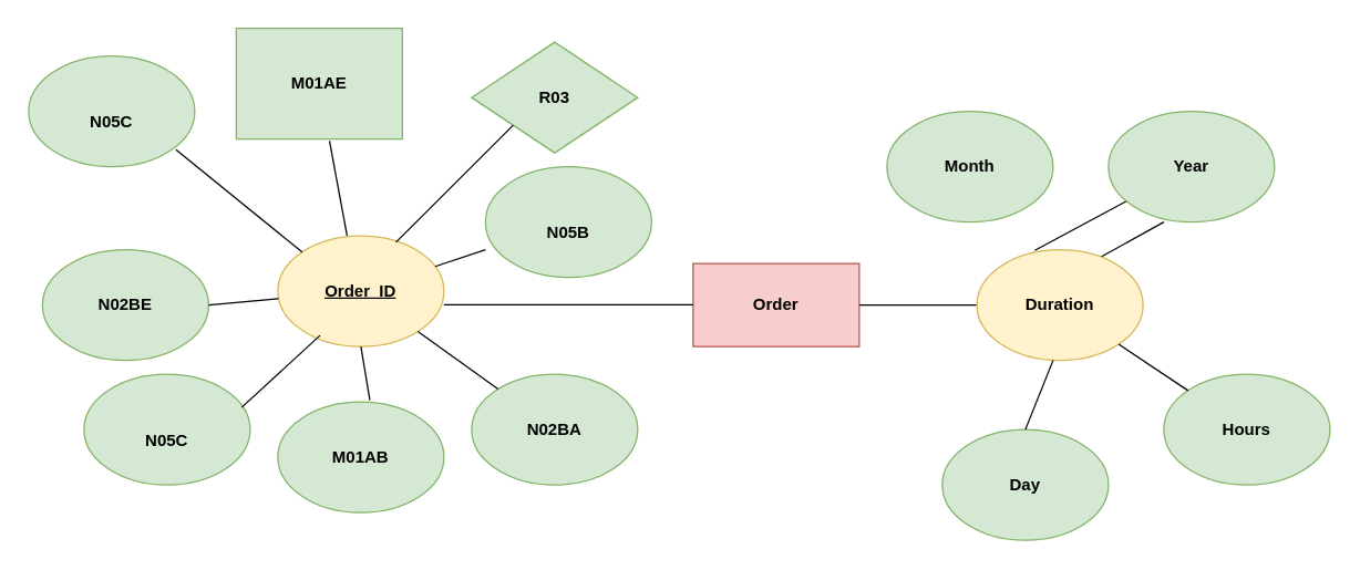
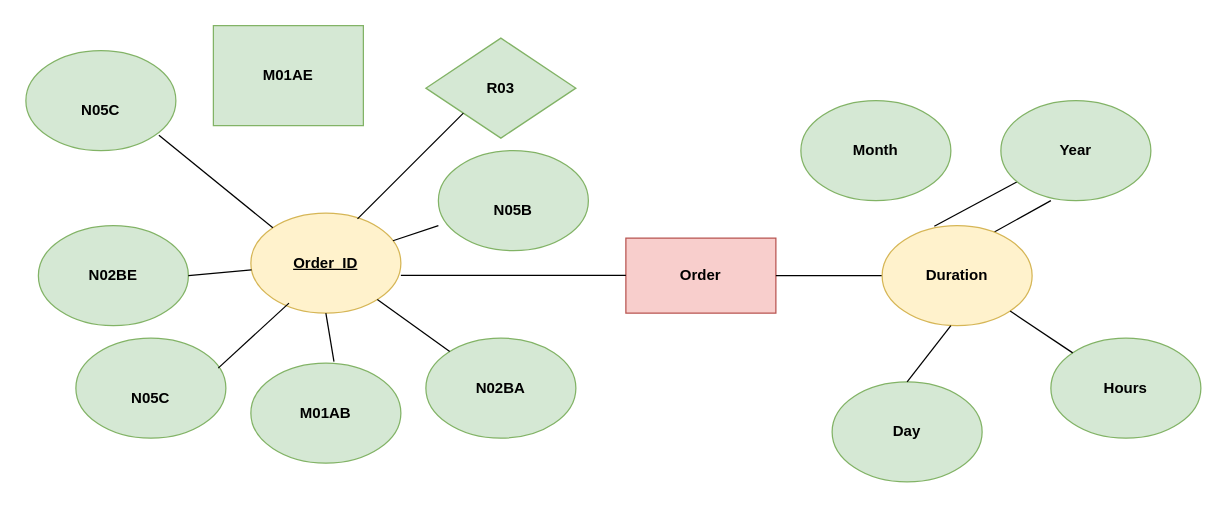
  <mxCell id="0" />
  <mxCell id="1" parent="0" />
  <mxCell id="2" value="&lt;span style=&quot;&quot;&gt;N02BE&lt;/span&gt;" style="ellipse;whiteSpace=wrap;html=1;fillColor=#d5e8d4;strokeColor=#82b366;fontStyle=1;align=center;" vertex="1" parent="1"><mxGeometry x="30" y="180" width="120" height="80" as="geometry" /></mxCell>
  <mxCell id="3" value="&lt;div&gt;&lt;br&gt;&lt;/div&gt;&lt;div&gt;&lt;table border=&quot;0&quot; cellpadding=&quot;0&quot; cellspacing=&quot;0&quot; dir=&quot;RTL&quot; width=&quot;72&quot; style=&quot;width: 54pt;&quot;&gt;&lt;tbody&gt;&lt;tr height=&quot;19&quot; style=&quot;height: 14.25pt;&quot;&gt;&lt;td height=&quot;19&quot; dir=&quot;LTR&quot; width=&quot;72&quot; style=&quot;height: 14.25pt; width: 54pt;&quot;&gt;N05C&lt;/td&gt;&lt;/tr&gt;&lt;/tbody&gt;&lt;/table&gt;&lt;/div&gt;" style="ellipse;whiteSpace=wrap;html=1;fillColor=#d5e8d4;strokeColor=#82b366;fontStyle=1;align=center;" vertex="1" parent="1"><mxGeometry x="60" y="270" width="120" height="80" as="geometry" /></mxCell>
  <mxCell id="4" value="&lt;div&gt;&lt;br&gt;&lt;/div&gt;&lt;div&gt;&lt;table border=&quot;0&quot; cellpadding=&quot;0&quot; cellspacing=&quot;0&quot; dir=&quot;RTL&quot; width=&quot;72&quot; style=&quot;width: 54pt;&quot;&gt;&lt;tbody&gt;&lt;tr height=&quot;19&quot; style=&quot;height: 14.25pt;&quot;&gt;&lt;td height=&quot;19&quot; dir=&quot;LTR&quot; width=&quot;72&quot; style=&quot;height: 14.25pt; width: 54pt;&quot;&gt;N05C&lt;/td&gt;&lt;/tr&gt;&lt;/tbody&gt;&lt;/table&gt;&lt;/div&gt;" style="ellipse;whiteSpace=wrap;html=1;fillColor=#d5e8d4;strokeColor=#82b366;fontStyle=1;align=center;" vertex="1" parent="1"><mxGeometry x="20" y="40" width="120" height="80" as="geometry" /></mxCell>
  <mxCell id="5" value="&lt;span style=&quot;&quot;&gt;M01AB&lt;/span&gt;" style="ellipse;whiteSpace=wrap;html=1;fillColor=#d5e8d4;strokeColor=#82b366;fontStyle=1;align=center;" vertex="1" parent="1"><mxGeometry x="200" y="290" width="120" height="80" as="geometry" /></mxCell>
  <mxCell id="6" value="&lt;span style=&quot;&quot;&gt;N02BA&lt;/span&gt;" style="ellipse;whiteSpace=wrap;html=1;fillColor=#d5e8d4;strokeColor=#82b366;fontStyle=1;align=center;" vertex="1" parent="1"><mxGeometry x="340" y="270" width="120" height="80" as="geometry" /></mxCell>
  <mxCell id="7" value="&lt;div&gt;&lt;br&gt;&lt;/div&gt;&lt;div&gt;&lt;table border=&quot;0&quot; cellpadding=&quot;0&quot; cellspacing=&quot;0&quot; dir=&quot;RTL&quot; width=&quot;72&quot; style=&quot;width: 54pt;&quot;&gt;&lt;tbody&gt;&lt;tr height=&quot;19&quot; style=&quot;height: 14.25pt;&quot;&gt;&lt;td height=&quot;19&quot; dir=&quot;LTR&quot; width=&quot;72&quot; style=&quot;height: 14.25pt; width: 54pt;&quot;&gt;N05B&lt;/td&gt;&lt;/tr&gt;&lt;/tbody&gt;&lt;/table&gt;&lt;/div&gt;" style="ellipse;whiteSpace=wrap;html=1;fillColor=#d5e8d4;strokeColor=#82b366;fontStyle=1;align=center;" vertex="1" parent="1"><mxGeometry x="350" y="120" width="120" height="80" as="geometry" /></mxCell>
  <mxCell id="8" value="&lt;span style=&quot;&quot;&gt;M01AE&lt;/span&gt;" style="whiteSpace=wrap;html=1;fillColor=#d5e8d4;strokeColor=#82b366;fontStyle=1;align=center;rounded=0;" vertex="1" parent="1"><mxGeometry x="170" y="20" width="120" height="80" as="geometry" /></mxCell>
  <mxCell id="9" value="&lt;span style=&quot;&quot;&gt;&lt;span&gt;R03&lt;/span&gt;&lt;/span&gt;" style="rhombus;whiteSpace=wrap;html=1;fillColor=#d5e8d4;strokeColor=#82b366;fontStyle=1;align=center;" vertex="1" parent="1"><mxGeometry x="340" y="30" width="120" height="80" as="geometry" /></mxCell>
  <mxCell id="10" value="&lt;span&gt;Order&lt;/span&gt;" style="rounded=0;whiteSpace=wrap;html=1;fillColor=#f8cecc;strokeColor=#b85450;align=center;fontStyle=1" vertex="1" parent="1"><mxGeometry x="500" y="190" width="120" height="60" as="geometry" /></mxCell>
  <mxCell id="11" value="&lt;span&gt;&lt;u&gt;Order_ID&lt;/u&gt;&lt;/span&gt;" style="ellipse;whiteSpace=wrap;html=1;fillColor=#fff2cc;strokeColor=#d6b656;fontStyle=1;align=center;" vertex="1" parent="1"><mxGeometry x="200" y="170" width="120" height="80" as="geometry" /></mxCell>
  <mxCell id="12" value="" style="endArrow=none;html=1;rounded=0;fontStyle=1;align=center;" edge="1" parent="1" target="11"><mxGeometry width="50" height="50" relative="1" as="geometry"><mxPoint x="150" y="220" as="sourcePoint" /><mxPoint x="200" y="170" as="targetPoint" /></mxGeometry></mxCell>
  <mxCell id="13" value="" style="endArrow=none;html=1;rounded=0;entryX=0;entryY=0;entryDx=0;entryDy=0;exitX=0.887;exitY=0.846;exitDx=0;exitDy=0;exitPerimeter=0;fontStyle=1;align=center;" edge="1" parent="1" source="4" target="11"><mxGeometry width="50" height="50" relative="1" as="geometry"><mxPoint x="119" y="135" as="sourcePoint" /><mxPoint x="170" y="130" as="targetPoint" /></mxGeometry></mxCell>
- <mxCell id="14" value="" style="endArrow=none;html=1;rounded=0;exitX=0.417;exitY=0;exitDx=0;exitDy=0;exitPerimeter=0;entryX=0.561;entryY=1.018;entryDx=0;entryDy=0;entryPerimeter=0;fontStyle=1;align=center;" edge="1" parent="1" source="11" target="8"><mxGeometry width="50" height="50" relative="1" as="geometry"><mxPoint x="200" y="150" as="sourcePoint" /><mxPoint x="250" y="100" as="targetPoint" /></mxGeometry></mxCell>
  <mxCell id="15" value="" style="endArrow=none;html=1;rounded=0;exitX=0.711;exitY=0.057;exitDx=0;exitDy=0;exitPerimeter=0;entryX=0;entryY=1;entryDx=0;entryDy=0;fontStyle=1;align=center;" edge="1" parent="1" source="11" target="9"><mxGeometry width="50" height="50" relative="1" as="geometry"><mxPoint x="300" y="140" as="sourcePoint" /><mxPoint x="350" y="90" as="targetPoint" /><Array as="points" /></mxGeometry></mxCell>
  <mxCell id="16" value="" style="endArrow=none;html=1;rounded=0;fontStyle=1;align=center;" edge="1" parent="1" source="11"><mxGeometry width="50" height="50" relative="1" as="geometry"><mxPoint x="330" y="190" as="sourcePoint" /><mxPoint x="350" y="180" as="targetPoint" /></mxGeometry></mxCell>
  <mxCell id="17" value="" style="endArrow=none;html=1;rounded=0;exitX=1;exitY=0.5;exitDx=0;exitDy=0;align=center;fontStyle=1" edge="1" parent="1"><mxGeometry width="50" height="50" relative="1" as="geometry"><mxPoint x="320" y="219.71" as="sourcePoint" /><mxPoint x="500" y="219.71" as="targetPoint" /></mxGeometry></mxCell>
  <mxCell id="18" value="" style="endArrow=none;html=1;rounded=0;fontStyle=1;align=center;" edge="1" parent="1" source="11" target="6"><mxGeometry width="50" height="50" relative="1" as="geometry"><mxPoint x="270" y="190" as="sourcePoint" /><mxPoint x="320" y="140" as="targetPoint" /></mxGeometry></mxCell>
  <mxCell id="19" value="" style="endArrow=none;html=1;rounded=0;entryX=0.554;entryY=-0.014;entryDx=0;entryDy=0;entryPerimeter=0;exitX=0.5;exitY=1;exitDx=0;exitDy=0;fontStyle=1;align=center;" edge="1" parent="1" source="11" target="5"><mxGeometry width="50" height="50" relative="1" as="geometry"><mxPoint x="270" y="190" as="sourcePoint" /><mxPoint x="320" y="140" as="targetPoint" /></mxGeometry></mxCell>
  <mxCell id="20" value="" style="endArrow=none;html=1;rounded=0;entryX=0.254;entryY=0.9;entryDx=0;entryDy=0;entryPerimeter=0;exitX=0.949;exitY=0.3;exitDx=0;exitDy=0;exitPerimeter=0;fontStyle=1;align=center;" edge="1" parent="1" source="3" target="11"><mxGeometry width="50" height="50" relative="1" as="geometry"><mxPoint x="180" y="290" as="sourcePoint" /><mxPoint x="220" y="250" as="targetPoint" /></mxGeometry></mxCell>
  <mxCell id="21" value="" style="endArrow=none;html=1;rounded=0;exitX=0.348;exitY=0.006;exitDx=0;exitDy=0;exitPerimeter=0;fontStyle=1;align=center;" edge="1" parent="1" source="24" target="27"><mxGeometry width="50" height="50" relative="1" as="geometry"><mxPoint x="340" y="-30" as="sourcePoint" /><mxPoint x="360" y="30" as="targetPoint" /></mxGeometry></mxCell>
  <mxCell id="22" value="" style="endArrow=none;html=1;rounded=0;exitX=0.73;exitY=0.079;exitDx=0;exitDy=0;exitPerimeter=0;fontStyle=1;align=center;" edge="1" parent="1" source="24"><mxGeometry width="50" height="50" relative="1" as="geometry"><mxPoint x="790" y="210" as="sourcePoint" /><mxPoint x="840" y="160" as="targetPoint" /></mxGeometry></mxCell>
  <mxCell id="23" value="" style="endArrow=none;html=1;rounded=0;entryX=0;entryY=0.5;entryDx=0;entryDy=0;fontStyle=1;align=center;" edge="1" parent="1" target="24"><mxGeometry width="50" height="50" relative="1" as="geometry"><mxPoint x="620" y="220" as="sourcePoint" /><mxPoint x="690" y="220" as="targetPoint" /><Array as="points" /></mxGeometry></mxCell>
  <mxCell id="24" value="&lt;span&gt;Duration&lt;/span&gt;" style="ellipse;whiteSpace=wrap;html=1;fillColor=#fff2cc;strokeColor=#d6b656;fontStyle=1;align=center;" vertex="1" parent="1"><mxGeometry x="705" y="180" width="120" height="80" as="geometry" /></mxCell>
  <mxCell id="25" value="Month" style="ellipse;whiteSpace=wrap;html=1;fontStyle=1;fillColor=#d5e8d4;strokeColor=#82b366;align=center;" vertex="1" parent="1"><mxGeometry x="640" y="80" width="120" height="80" as="geometry" /></mxCell>
- <mxCell id="26" value="Day" style="ellipse;whiteSpace=wrap;html=1;fontStyle=1;fillColor=#d5e8d4;strokeColor=#82b366;align=center;" vertex="1" parent="1"><mxGeometry x="680" y="310" width="120" height="80" as="geometry" /></mxCell>
+ <mxCell id="26" value="Day" style="ellipse;whiteSpace=wrap;html=1;fontStyle=1;fillColor=#d5e8d4;strokeColor=#82b366;align=center;" vertex="1" parent="1"><mxGeometry x="665" y="305" width="120" height="80" as="geometry" /></mxCell>
  <mxCell id="27" value="Year" style="ellipse;whiteSpace=wrap;html=1;fontStyle=1;fillColor=#d5e8d4;strokeColor=#82b366;align=center;" vertex="1" parent="1"><mxGeometry x="800" y="80" width="120" height="80" as="geometry" /></mxCell>
  <mxCell id="28" value="Hours" style="ellipse;whiteSpace=wrap;html=1;fontStyle=1;fillColor=#d5e8d4;strokeColor=#82b366;" vertex="1" parent="1"><mxGeometry x="840" y="270" width="120" height="80" as="geometry" /></mxCell>
  <mxCell id="29" value="" style="endArrow=none;html=1;rounded=0;exitX=0.5;exitY=0;exitDx=0;exitDy=0;fontStyle=1;align=center;" edge="1" parent="1" source="26"><mxGeometry width="50" height="50" relative="1" as="geometry"><mxPoint x="710" y="310" as="sourcePoint" /><mxPoint x="760" y="260" as="targetPoint" /></mxGeometry></mxCell>
  <mxCell id="30" value="" style="endArrow=none;html=1;rounded=0;entryX=1;entryY=1;entryDx=0;entryDy=0;fontStyle=1;align=center;" edge="1" parent="1" source="28" target="24"><mxGeometry width="50" height="50" relative="1" as="geometry"><mxPoint x="780" y="340" as="sourcePoint" /><mxPoint x="830" y="290" as="targetPoint" /></mxGeometry></mxCell>
